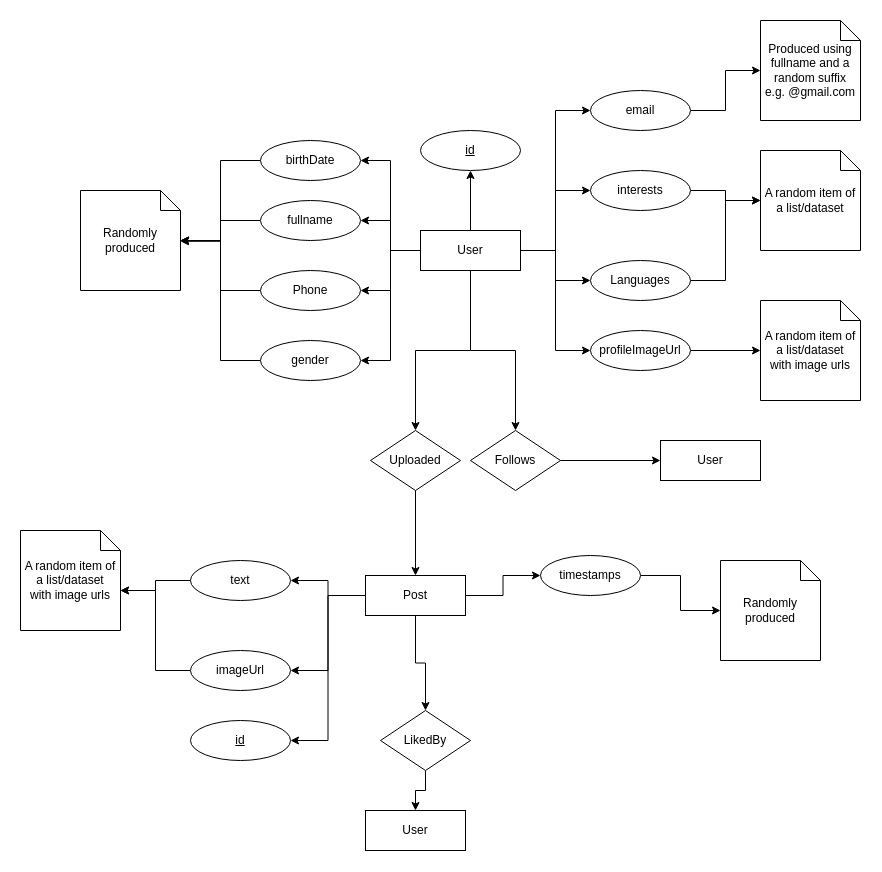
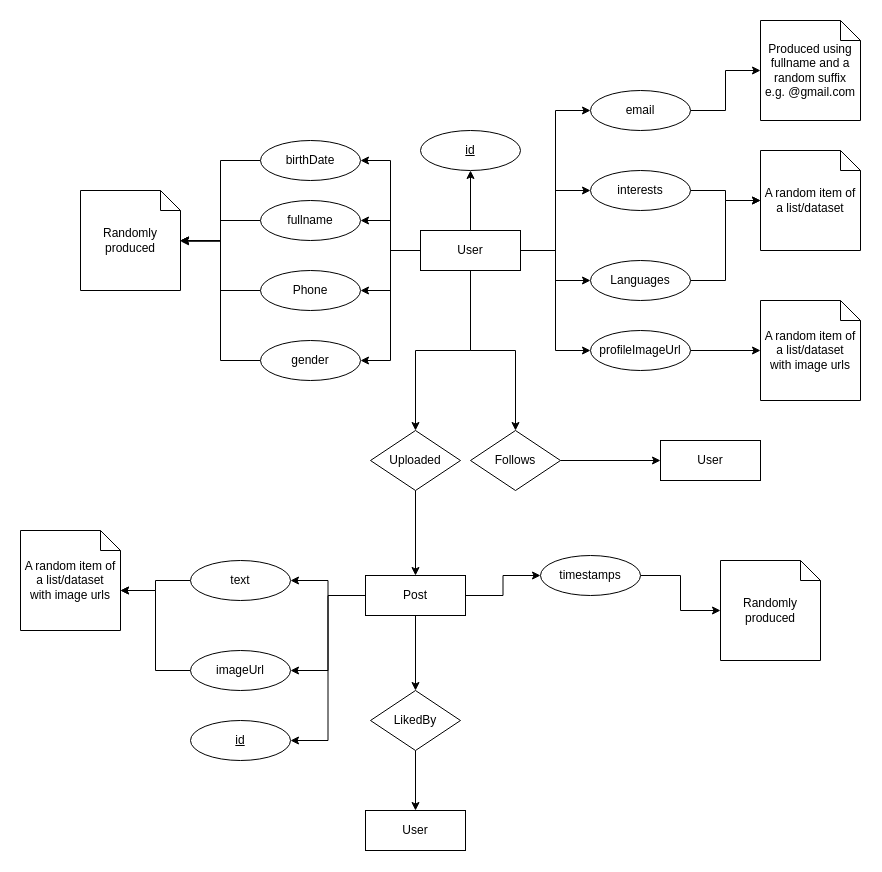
  <mxCell id="0" />
  <mxCell id="1" parent="0" />
  <mxCell id="2" style="edgeStyle=orthogonalEdgeStyle;rounded=0;orthogonalLoop=1;jettySize=auto;html=1;" edge="1" parent="1" source="3" target="38"><mxGeometry relative="1" as="geometry" /></mxCell>
  <mxCell id="3" value="fullname" style="ellipse;whiteSpace=wrap;html=1;align=center;" parent="1" vertex="1"><mxGeometry x="260" y="200" width="100" height="40" as="geometry" /></mxCell>
  <mxCell id="4" style="edgeStyle=orthogonalEdgeStyle;rounded=0;orthogonalLoop=1;jettySize=auto;html=1;entryX=1;entryY=0.5;entryDx=0;entryDy=0;entryPerimeter=0;" edge="1" parent="1" source="5" target="38"><mxGeometry relative="1" as="geometry" /></mxCell>
  <mxCell id="5" value="birthDate" style="ellipse;whiteSpace=wrap;html=1;align=center;" parent="1" vertex="1"><mxGeometry x="260" y="140" width="100" height="40" as="geometry" /></mxCell>
  <mxCell id="6" style="edgeStyle=orthogonalEdgeStyle;rounded=0;orthogonalLoop=1;jettySize=auto;html=1;entryX=1;entryY=0.5;entryDx=0;entryDy=0;" edge="1" parent="1" source="11" target="14"><mxGeometry relative="1" as="geometry" /></mxCell>
  <mxCell id="7" style="edgeStyle=orthogonalEdgeStyle;rounded=0;orthogonalLoop=1;jettySize=auto;html=1;entryX=1;entryY=0.5;entryDx=0;entryDy=0;" edge="1" parent="1" source="11" target="16"><mxGeometry relative="1" as="geometry" /></mxCell>
  <mxCell id="8" style="edgeStyle=orthogonalEdgeStyle;rounded=0;orthogonalLoop=1;jettySize=auto;html=1;entryX=0;entryY=0.5;entryDx=0;entryDy=0;" edge="1" parent="1" source="11" target="33"><mxGeometry relative="1" as="geometry" /></mxCell>
  <mxCell id="9" style="edgeStyle=orthogonalEdgeStyle;rounded=0;orthogonalLoop=1;jettySize=auto;html=1;entryX=1;entryY=0.5;entryDx=0;entryDy=0;" edge="1" parent="1" source="11" target="12"><mxGeometry relative="1" as="geometry" /></mxCell>
  <mxCell id="10" style="edgeStyle=orthogonalEdgeStyle;rounded=0;orthogonalLoop=1;jettySize=auto;html=1;entryX=0.5;entryY=0;entryDx=0;entryDy=0;" edge="1" parent="1" source="11" target="56"><mxGeometry relative="1" as="geometry" /></mxCell>
  <mxCell id="11" value="Post" style="whiteSpace=wrap;html=1;align=center;" parent="1" vertex="1"><mxGeometry x="365" y="575" width="100" height="40" as="geometry" /></mxCell>
  <mxCell id="12" value="id" style="ellipse;whiteSpace=wrap;html=1;align=center;fontStyle=4;" parent="1" vertex="1"><mxGeometry x="190" y="720" width="100" height="40" as="geometry" /></mxCell>
  <mxCell id="13" style="edgeStyle=orthogonalEdgeStyle;rounded=0;orthogonalLoop=1;jettySize=auto;html=1;entryX=0;entryY=0;entryDx=100;entryDy=60;entryPerimeter=0;" edge="1" parent="1" source="14" target="52"><mxGeometry relative="1" as="geometry" /></mxCell>
  <mxCell id="14" value="text" style="ellipse;whiteSpace=wrap;html=1;align=center;" parent="1" vertex="1"><mxGeometry x="190" y="560" width="100" height="40" as="geometry" /></mxCell>
  <mxCell id="15" style="edgeStyle=orthogonalEdgeStyle;rounded=0;orthogonalLoop=1;jettySize=auto;html=1;entryX=0;entryY=0;entryDx=100;entryDy=60;entryPerimeter=0;" edge="1" parent="1" source="16" target="52"><mxGeometry relative="1" as="geometry" /></mxCell>
  <mxCell id="16" value="imageUrl" style="ellipse;whiteSpace=wrap;html=1;align=center;" parent="1" vertex="1"><mxGeometry x="190" y="650" width="100" height="40" as="geometry" /></mxCell>
  <mxCell id="17" style="edgeStyle=orthogonalEdgeStyle;rounded=0;orthogonalLoop=1;jettySize=auto;html=1;entryX=0;entryY=0.5;entryDx=0;entryDy=0;" edge="1" parent="1" source="18" target="31"><mxGeometry relative="1" as="geometry" /></mxCell>
  <mxCell id="18" value="Follows" style="shape=rhombus;perimeter=rhombusPerimeter;whiteSpace=wrap;html=1;align=center;" parent="1" vertex="1"><mxGeometry x="470" y="430" width="90" height="60" as="geometry" /></mxCell>
  <mxCell id="19" style="edgeStyle=orthogonalEdgeStyle;rounded=0;orthogonalLoop=1;jettySize=auto;html=1;entryX=1;entryY=0.5;entryDx=0;entryDy=0;" edge="1" parent="1" source="30" target="3"><mxGeometry relative="1" as="geometry" /></mxCell>
  <mxCell id="20" style="edgeStyle=orthogonalEdgeStyle;rounded=0;orthogonalLoop=1;jettySize=auto;html=1;entryX=1;entryY=0.5;entryDx=0;entryDy=0;" edge="1" parent="1" source="30" target="46"><mxGeometry relative="1" as="geometry" /></mxCell>
  <mxCell id="21" style="edgeStyle=orthogonalEdgeStyle;rounded=0;orthogonalLoop=1;jettySize=auto;html=1;entryX=1;entryY=0.5;entryDx=0;entryDy=0;" edge="1" parent="1" source="30" target="5"><mxGeometry relative="1" as="geometry" /></mxCell>
  <mxCell id="22" style="edgeStyle=orthogonalEdgeStyle;rounded=0;orthogonalLoop=1;jettySize=auto;html=1;entryX=0;entryY=0.5;entryDx=0;entryDy=0;" edge="1" parent="1" source="30" target="40"><mxGeometry relative="1" as="geometry" /></mxCell>
  <mxCell id="23" style="edgeStyle=orthogonalEdgeStyle;rounded=0;orthogonalLoop=1;jettySize=auto;html=1;entryX=0;entryY=0.5;entryDx=0;entryDy=0;" edge="1" parent="1" source="30" target="35"><mxGeometry relative="1" as="geometry" /></mxCell>
  <mxCell id="24" style="edgeStyle=orthogonalEdgeStyle;rounded=0;orthogonalLoop=1;jettySize=auto;html=1;entryX=0;entryY=0.5;entryDx=0;entryDy=0;" edge="1" parent="1" source="30" target="37"><mxGeometry relative="1" as="geometry" /></mxCell>
  <mxCell id="25" style="edgeStyle=orthogonalEdgeStyle;rounded=0;orthogonalLoop=1;jettySize=auto;html=1;entryX=0;entryY=0.5;entryDx=0;entryDy=0;" edge="1" parent="1" source="30" target="44"><mxGeometry relative="1" as="geometry" /></mxCell>
  <mxCell id="26" style="edgeStyle=orthogonalEdgeStyle;rounded=0;orthogonalLoop=1;jettySize=auto;html=1;entryX=1;entryY=0.5;entryDx=0;entryDy=0;" edge="1" parent="1" source="30" target="42"><mxGeometry relative="1" as="geometry" /></mxCell>
  <mxCell id="27" style="edgeStyle=orthogonalEdgeStyle;rounded=0;orthogonalLoop=1;jettySize=auto;html=1;" edge="1" parent="1" source="30" target="18"><mxGeometry relative="1" as="geometry" /></mxCell>
  <mxCell id="28" style="edgeStyle=orthogonalEdgeStyle;rounded=0;orthogonalLoop=1;jettySize=auto;html=1;entryX=0.5;entryY=0;entryDx=0;entryDy=0;" edge="1" parent="1" source="30" target="51"><mxGeometry relative="1" as="geometry" /></mxCell>
  <mxCell id="29" style="edgeStyle=orthogonalEdgeStyle;rounded=0;orthogonalLoop=1;jettySize=auto;html=1;entryX=0.5;entryY=1;entryDx=0;entryDy=0;" edge="1" parent="1" source="30" target="54"><mxGeometry relative="1" as="geometry" /></mxCell>
  <mxCell id="30" value="User" style="whiteSpace=wrap;html=1;align=center;" parent="1" vertex="1"><mxGeometry x="420" y="230" width="100" height="40" as="geometry" /></mxCell>
  <mxCell id="31" value="User" style="whiteSpace=wrap;html=1;align=center;" parent="1" vertex="1"><mxGeometry x="660" y="440" width="100" height="40" as="geometry" /></mxCell>
  <mxCell id="32" style="edgeStyle=orthogonalEdgeStyle;rounded=0;orthogonalLoop=1;jettySize=auto;html=1;entryX=0;entryY=0.5;entryDx=0;entryDy=0;entryPerimeter=0;" edge="1" parent="1" source="33" target="53"><mxGeometry relative="1" as="geometry" /></mxCell>
  <mxCell id="33" value="timestamps" style="ellipse;whiteSpace=wrap;html=1;align=center;" parent="1" vertex="1"><mxGeometry x="540" y="555" width="100" height="40" as="geometry" /></mxCell>
  <mxCell id="34" style="edgeStyle=orthogonalEdgeStyle;rounded=0;orthogonalLoop=1;jettySize=auto;html=1;" edge="1" parent="1" source="35" target="48"><mxGeometry relative="1" as="geometry" /></mxCell>
  <mxCell id="35" value="interests" style="ellipse;whiteSpace=wrap;html=1;align=center;" parent="1" vertex="1"><mxGeometry x="590" y="170" width="100" height="40" as="geometry" /></mxCell>
  <mxCell id="36" style="edgeStyle=orthogonalEdgeStyle;rounded=0;orthogonalLoop=1;jettySize=auto;html=1;entryX=0;entryY=0.5;entryDx=0;entryDy=0;entryPerimeter=0;" edge="1" parent="1" source="37" target="48"><mxGeometry relative="1" as="geometry" /></mxCell>
  <mxCell id="37" value="Languages" style="ellipse;whiteSpace=wrap;html=1;align=center;" parent="1" vertex="1"><mxGeometry x="590" y="260" width="100" height="40" as="geometry" /></mxCell>
  <mxCell id="38" value="Randomly produced" style="shape=note;size=20;whiteSpace=wrap;html=1;" vertex="1" parent="1"><mxGeometry x="80" y="190" width="100" height="100" as="geometry" /></mxCell>
  <mxCell id="39" style="edgeStyle=orthogonalEdgeStyle;rounded=0;orthogonalLoop=1;jettySize=auto;html=1;entryX=0;entryY=0.5;entryDx=0;entryDy=0;entryPerimeter=0;" edge="1" parent="1" source="40" target="47"><mxGeometry relative="1" as="geometry" /></mxCell>
  <mxCell id="40" value="email" style="ellipse;whiteSpace=wrap;html=1;align=center;" vertex="1" parent="1"><mxGeometry x="590" y="90" width="100" height="40" as="geometry" /></mxCell>
  <mxCell id="41" style="edgeStyle=orthogonalEdgeStyle;rounded=0;orthogonalLoop=1;jettySize=auto;html=1;" edge="1" parent="1" source="42"><mxGeometry relative="1" as="geometry"><mxPoint x="180" y="240" as="targetPoint" /><Array as="points"><mxPoint x="220" y="290" /><mxPoint x="220" y="240" /></Array></mxGeometry></mxCell>
  <mxCell id="42" value="Phone" style="ellipse;whiteSpace=wrap;html=1;align=center;" vertex="1" parent="1"><mxGeometry x="260" y="270" width="100" height="40" as="geometry" /></mxCell>
  <mxCell id="43" style="edgeStyle=orthogonalEdgeStyle;rounded=0;orthogonalLoop=1;jettySize=auto;html=1;entryX=0;entryY=0.5;entryDx=0;entryDy=0;entryPerimeter=0;" edge="1" parent="1" source="44" target="49"><mxGeometry relative="1" as="geometry" /></mxCell>
  <mxCell id="44" value="profileImageUrl" style="ellipse;whiteSpace=wrap;html=1;align=center;" vertex="1" parent="1"><mxGeometry x="590" y="330" width="100" height="40" as="geometry" /></mxCell>
  <mxCell id="45" style="edgeStyle=orthogonalEdgeStyle;rounded=0;orthogonalLoop=1;jettySize=auto;html=1;entryX=1;entryY=0.508;entryDx=0;entryDy=0;entryPerimeter=0;" edge="1" parent="1" source="46" target="38"><mxGeometry relative="1" as="geometry" /></mxCell>
  <mxCell id="46" value="gender" style="ellipse;whiteSpace=wrap;html=1;align=center;" vertex="1" parent="1"><mxGeometry x="260" y="340" width="100" height="40" as="geometry" /></mxCell>
  <mxCell id="47" value="Produced using fullname and a random suffix&lt;br&gt;e.g. @gmail.com" style="shape=note;size=20;whiteSpace=wrap;html=1;" vertex="1" parent="1"><mxGeometry x="760" y="20" width="100" height="100" as="geometry" /></mxCell>
  <mxCell id="48" value="A random item of a list/dataset" style="shape=note;size=20;whiteSpace=wrap;html=1;" vertex="1" parent="1"><mxGeometry x="760" y="150" width="100" height="100" as="geometry" /></mxCell>
  <mxCell id="49" value="A random item of a list/dataset&lt;br&gt;with image urls" style="shape=note;size=20;whiteSpace=wrap;html=1;" vertex="1" parent="1"><mxGeometry x="760" y="300" width="100" height="100" as="geometry" /></mxCell>
  <mxCell id="50" style="edgeStyle=orthogonalEdgeStyle;rounded=0;orthogonalLoop=1;jettySize=auto;html=1;" edge="1" parent="1" source="51" target="11"><mxGeometry relative="1" as="geometry" /></mxCell>
  <mxCell id="51" value="Uploaded" style="shape=rhombus;perimeter=rhombusPerimeter;whiteSpace=wrap;html=1;align=center;" vertex="1" parent="1"><mxGeometry x="370" y="430" width="90" height="60" as="geometry" /></mxCell>
  <mxCell id="52" value="A random item of a list/dataset&lt;br&gt;with image urls" style="shape=note;size=20;whiteSpace=wrap;html=1;" vertex="1" parent="1"><mxGeometry x="20" y="530" width="100" height="100" as="geometry" /></mxCell>
  <mxCell id="53" value="Randomly produced" style="shape=note;size=20;whiteSpace=wrap;html=1;" vertex="1" parent="1"><mxGeometry x="720" y="560" width="100" height="100" as="geometry" /></mxCell>
  <mxCell id="54" value="id" style="ellipse;whiteSpace=wrap;html=1;align=center;fontStyle=4" vertex="1" parent="1"><mxGeometry x="420" y="130" width="100" height="40" as="geometry" /></mxCell>
  <mxCell id="55" style="edgeStyle=orthogonalEdgeStyle;rounded=0;orthogonalLoop=1;jettySize=auto;html=1;" edge="1" parent="1" source="56" target="57"><mxGeometry relative="1" as="geometry" /></mxCell>
- <mxCell id="56" value="LikedBy" style="shape=rhombus;perimeter=rhombusPerimeter;whiteSpace=wrap;html=1;align=center;" vertex="1" parent="1"><mxGeometry x="380" y="710" width="90" height="60" as="geometry" /></mxCell>
+ <mxCell id="56" value="LikedBy" style="shape=rhombus;perimeter=rhombusPerimeter;whiteSpace=wrap;html=1;align=center;" vertex="1" parent="1"><mxGeometry x="370" y="690" width="90" height="60" as="geometry" /></mxCell>
  <mxCell id="57" value="User" style="whiteSpace=wrap;html=1;align=center;" vertex="1" parent="1"><mxGeometry x="365" y="810" width="100" height="40" as="geometry" /></mxCell>
